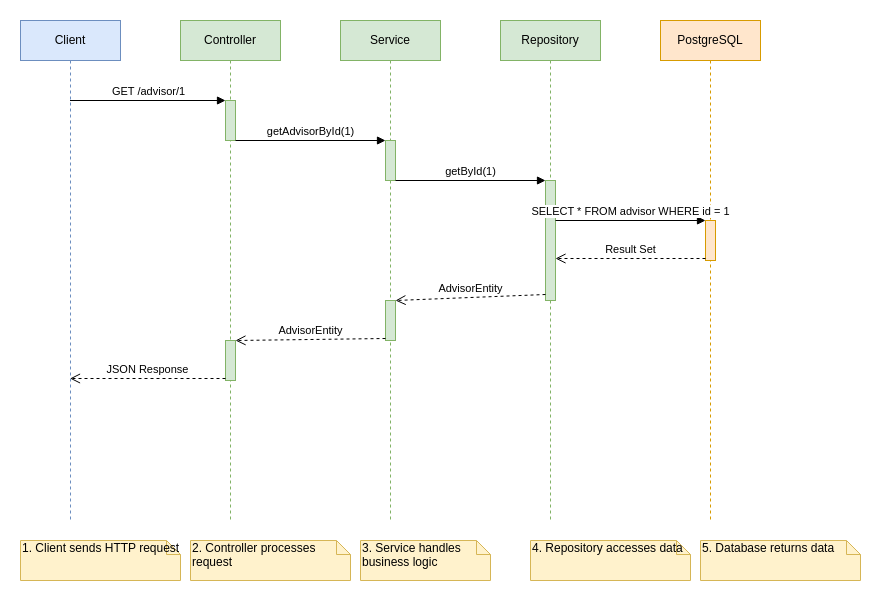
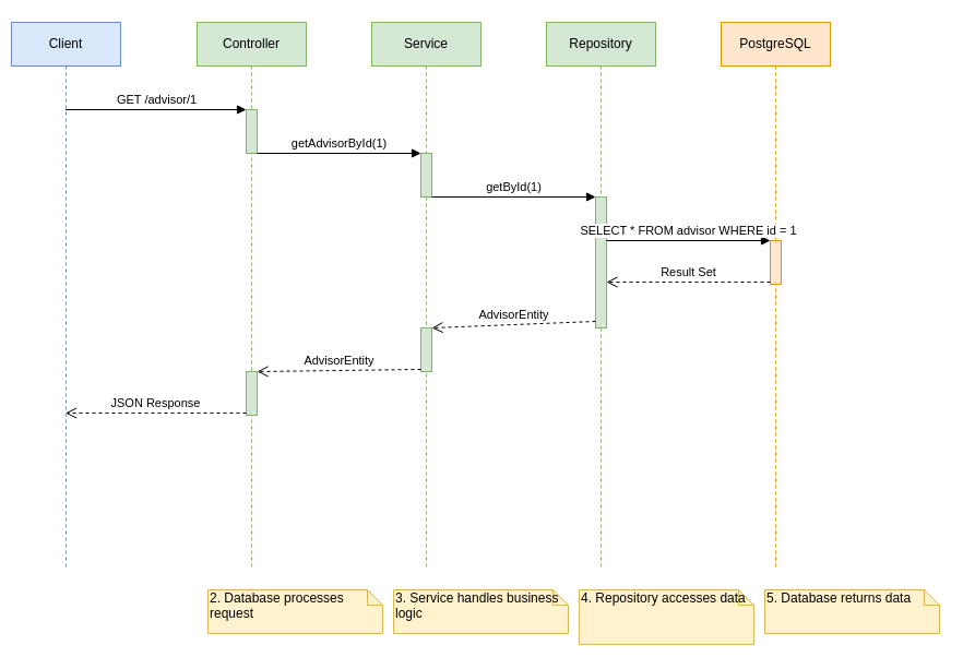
  <mxCell id="0" />
  <mxCell id="1" parent="0" />
- <mxCell id="2" value="Client" style="shape=umlLifeline;perimeter=lifelinePerimeter;whiteSpace=wrap;html=1;container=1;collapsible=0;recursiveResize=0;outlineConnect=0;fillColor=#dae8fc;strokeColor=#6c8ebf;" vertex="1" parent="1"><mxGeometry x="20" y="20" width="100" height="500" as="geometry" /></mxCell>
+ <mxCell id="2" value="Client" style="shape=umlLifeline;perimeter=lifelinePerimeter;whiteSpace=wrap;html=1;container=1;collapsible=0;recursiveResize=0;outlineConnect=0;fillColor=#dae8fc;strokeColor=#6c8ebf;" vertex="1" parent="1"><mxGeometry x="10" y="20" width="100" height="500" as="geometry" /></mxCell>
  <mxCell id="3" value="Controller" style="shape=umlLifeline;perimeter=lifelinePerimeter;whiteSpace=wrap;html=1;container=1;collapsible=0;recursiveResize=0;outlineConnect=0;fillColor=#d5e8d4;strokeColor=#82b366;" vertex="1" parent="1"><mxGeometry x="180" y="20" width="100" height="500" as="geometry" /></mxCell>
  <mxCell id="4" value="Service" style="shape=umlLifeline;perimeter=lifelinePerimeter;whiteSpace=wrap;html=1;container=1;collapsible=0;recursiveResize=0;outlineConnect=0;fillColor=#d5e8d4;strokeColor=#82b366;" vertex="1" parent="1"><mxGeometry x="340" y="20" width="100" height="500" as="geometry" /></mxCell>
  <mxCell id="5" value="Repository" style="shape=umlLifeline;perimeter=lifelinePerimeter;whiteSpace=wrap;html=1;container=1;collapsible=0;recursiveResize=0;outlineConnect=0;fillColor=#d5e8d4;strokeColor=#82b366;" vertex="1" parent="1"><mxGeometry x="500" y="20" width="100" height="500" as="geometry" /></mxCell>
  <mxCell id="6" value="PostgreSQL" style="shape=umlLifeline;perimeter=lifelinePerimeter;whiteSpace=wrap;html=1;container=1;collapsible=0;recursiveResize=0;outlineConnect=0;fillColor=#ffe6cc;strokeColor=#d79b00;" vertex="1" parent="1"><mxGeometry x="660" y="20" width="100" height="500" as="geometry" /></mxCell>
  <mxCell id="7" value="GET /advisor/1" style="html=1;verticalAlign=bottom;endArrow=block;entryX=0;entryY=0;rounded=0;" edge="1" parent="1" source="2" target="8"><mxGeometry relative="1" as="geometry"><mxPoint x="110" y="100" as="sourcePoint" /></mxGeometry></mxCell>
  <mxCell id="8" value="" style="html=1;points=[];perimeter=orthogonalPerimeter;fillColor=#d5e8d4;strokeColor=#82b366;" vertex="1" parent="1"><mxGeometry x="225" y="100" width="10" height="40" as="geometry" /></mxCell>
  <mxCell id="9" value="getAdvisorById(1)" style="html=1;verticalAlign=bottom;endArrow=block;entryX=0;entryY=0;rounded=0;" edge="1" parent="1" source="8" target="10"><mxGeometry relative="1" as="geometry"><mxPoint x="290" y="140" as="sourcePoint" /></mxGeometry></mxCell>
  <mxCell id="10" value="" style="html=1;points=[];perimeter=orthogonalPerimeter;fillColor=#d5e8d4;strokeColor=#82b366;" vertex="1" parent="1"><mxGeometry x="385" y="140" width="10" height="40" as="geometry" /></mxCell>
  <mxCell id="11" value="getById(1)" style="html=1;verticalAlign=bottom;endArrow=block;entryX=0;entryY=0;rounded=0;" edge="1" parent="1" source="10" target="12"><mxGeometry relative="1" as="geometry"><mxPoint x="450" y="180" as="sourcePoint" /></mxGeometry></mxCell>
  <mxCell id="12" value="" style="html=1;points=[];perimeter=orthogonalPerimeter;fillColor=#d5e8d4;strokeColor=#82b366;" vertex="1" parent="1"><mxGeometry x="545" y="180" width="10" height="120" as="geometry" /></mxCell>
  <mxCell id="13" value="SELECT * FROM advisor WHERE id = 1" style="html=1;verticalAlign=bottom;endArrow=block;entryX=0;entryY=0;rounded=0;" edge="1" parent="1" source="12" target="14"><mxGeometry relative="1" as="geometry"><mxPoint x="610" y="220" as="sourcePoint" /></mxGeometry></mxCell>
  <mxCell id="14" value="" style="html=1;points=[];perimeter=orthogonalPerimeter;fillColor=#ffe6cc;strokeColor=#d79b00;" vertex="1" parent="1"><mxGeometry x="705" y="220" width="10" height="40" as="geometry" /></mxCell>
  <mxCell id="15" value="Result Set" style="html=1;verticalAlign=bottom;endArrow=open;dashed=1;endSize=8;exitX=0;exitY=0.95;rounded=0;" edge="1" parent="1" source="14" target="12"><mxGeometry relative="1" as="geometry"><mxPoint x="610" y="258" as="targetPoint" /></mxGeometry></mxCell>
  <mxCell id="16" value="AdvisorEntity" style="html=1;verticalAlign=bottom;endArrow=open;dashed=1;endSize=8;exitX=0;exitY=0.95;rounded=0;" edge="1" parent="1" source="12" target="17"><mxGeometry relative="1" as="geometry"><mxPoint x="450" y="300" as="targetPoint" /></mxGeometry></mxCell>
  <mxCell id="17" value="" style="html=1;points=[];perimeter=orthogonalPerimeter;fillColor=#d5e8d4;strokeColor=#82b366;" vertex="1" parent="1"><mxGeometry x="385" y="300" width="10" height="40" as="geometry" /></mxCell>
  <mxCell id="18" value="AdvisorEntity" style="html=1;verticalAlign=bottom;endArrow=open;dashed=1;endSize=8;exitX=0;exitY=0.95;rounded=0;" edge="1" parent="1" source="17" target="19"><mxGeometry relative="1" as="geometry"><mxPoint x="290" y="340" as="targetPoint" /></mxGeometry></mxCell>
  <mxCell id="19" value="" style="html=1;points=[];perimeter=orthogonalPerimeter;fillColor=#d5e8d4;strokeColor=#82b366;" vertex="1" parent="1"><mxGeometry x="225" y="340" width="10" height="40" as="geometry" /></mxCell>
  <mxCell id="20" value="JSON Response" style="html=1;verticalAlign=bottom;endArrow=open;dashed=1;endSize=8;exitX=0;exitY=0.95;rounded=0;" edge="1" parent="1" source="19" target="2"><mxGeometry relative="1" as="geometry"><mxPoint x="110" y="380" as="targetPoint" /></mxGeometry></mxCell>
- <mxCell id="21" value="1. Client sends HTTP request" style="shape=note;whiteSpace=wrap;html=1;size=14;verticalAlign=top;align=left;spacingTop=-6;fillColor=#fff2cc;strokeColor=#d6b656;" vertex="1" parent="1"><mxGeometry x="20" y="540" width="160" height="40" as="geometry" /></mxCell>
- <mxCell id="22" value="2. Controller processes request" style="shape=note;whiteSpace=wrap;html=1;size=14;verticalAlign=top;align=left;spacingTop=-6;fillColor=#fff2cc;strokeColor=#d6b656;" vertex="1" parent="1"><mxGeometry x="190" y="540" width="160" height="40" as="geometry" /></mxCell>
- <mxCell id="23" value="3. Service handles business logic" style="shape=note;whiteSpace=wrap;html=1;size=14;verticalAlign=top;align=left;spacingTop=-6;fillColor=#fff2cc;strokeColor=#d6b656;" vertex="1" parent="1"><mxGeometry x="360" y="540" width="130" height="40" as="geometry" /></mxCell>
- <mxCell id="24" value="4. Repository accesses data" style="shape=note;whiteSpace=wrap;html=1;size=14;verticalAlign=top;align=left;spacingTop=-6;fillColor=#fff2cc;strokeColor=#d6b656;" vertex="1" parent="1"><mxGeometry x="530" y="540" width="160" height="40" as="geometry" /></mxCell>
+ <mxCell id="22" value="2. Database processes request" style="shape=note;whiteSpace=wrap;html=1;size=14;verticalAlign=top;align=left;spacingTop=-6;fillColor=#fff2cc;strokeColor=#d6b656;" vertex="1" parent="1"><mxGeometry x="190" y="540" width="160" height="40" as="geometry" /></mxCell>
+ <mxCell id="23" value="3. Service handles business logic" style="shape=note;whiteSpace=wrap;html=1;size=14;verticalAlign=top;align=left;spacingTop=-6;fillColor=#fff2cc;strokeColor=#d6b656;" vertex="1" parent="1"><mxGeometry x="360" y="540" width="160" height="40" as="geometry" /></mxCell>
+ <mxCell id="24" value="4. Repository accesses data" style="shape=note;whiteSpace=wrap;html=1;size=14;verticalAlign=top;align=left;spacingTop=-6;fillColor=#fff2cc;strokeColor=#d6b656;" vertex="1" parent="1"><mxGeometry x="530" y="540" width="160" height="50" as="geometry" /></mxCell>
  <mxCell id="25" value="5. Database returns data" style="shape=note;whiteSpace=wrap;html=1;size=14;verticalAlign=top;align=left;spacingTop=-6;fillColor=#fff2cc;strokeColor=#d6b656;" vertex="1" parent="1"><mxGeometry x="700" y="540" width="160" height="40" as="geometry" /></mxCell>
